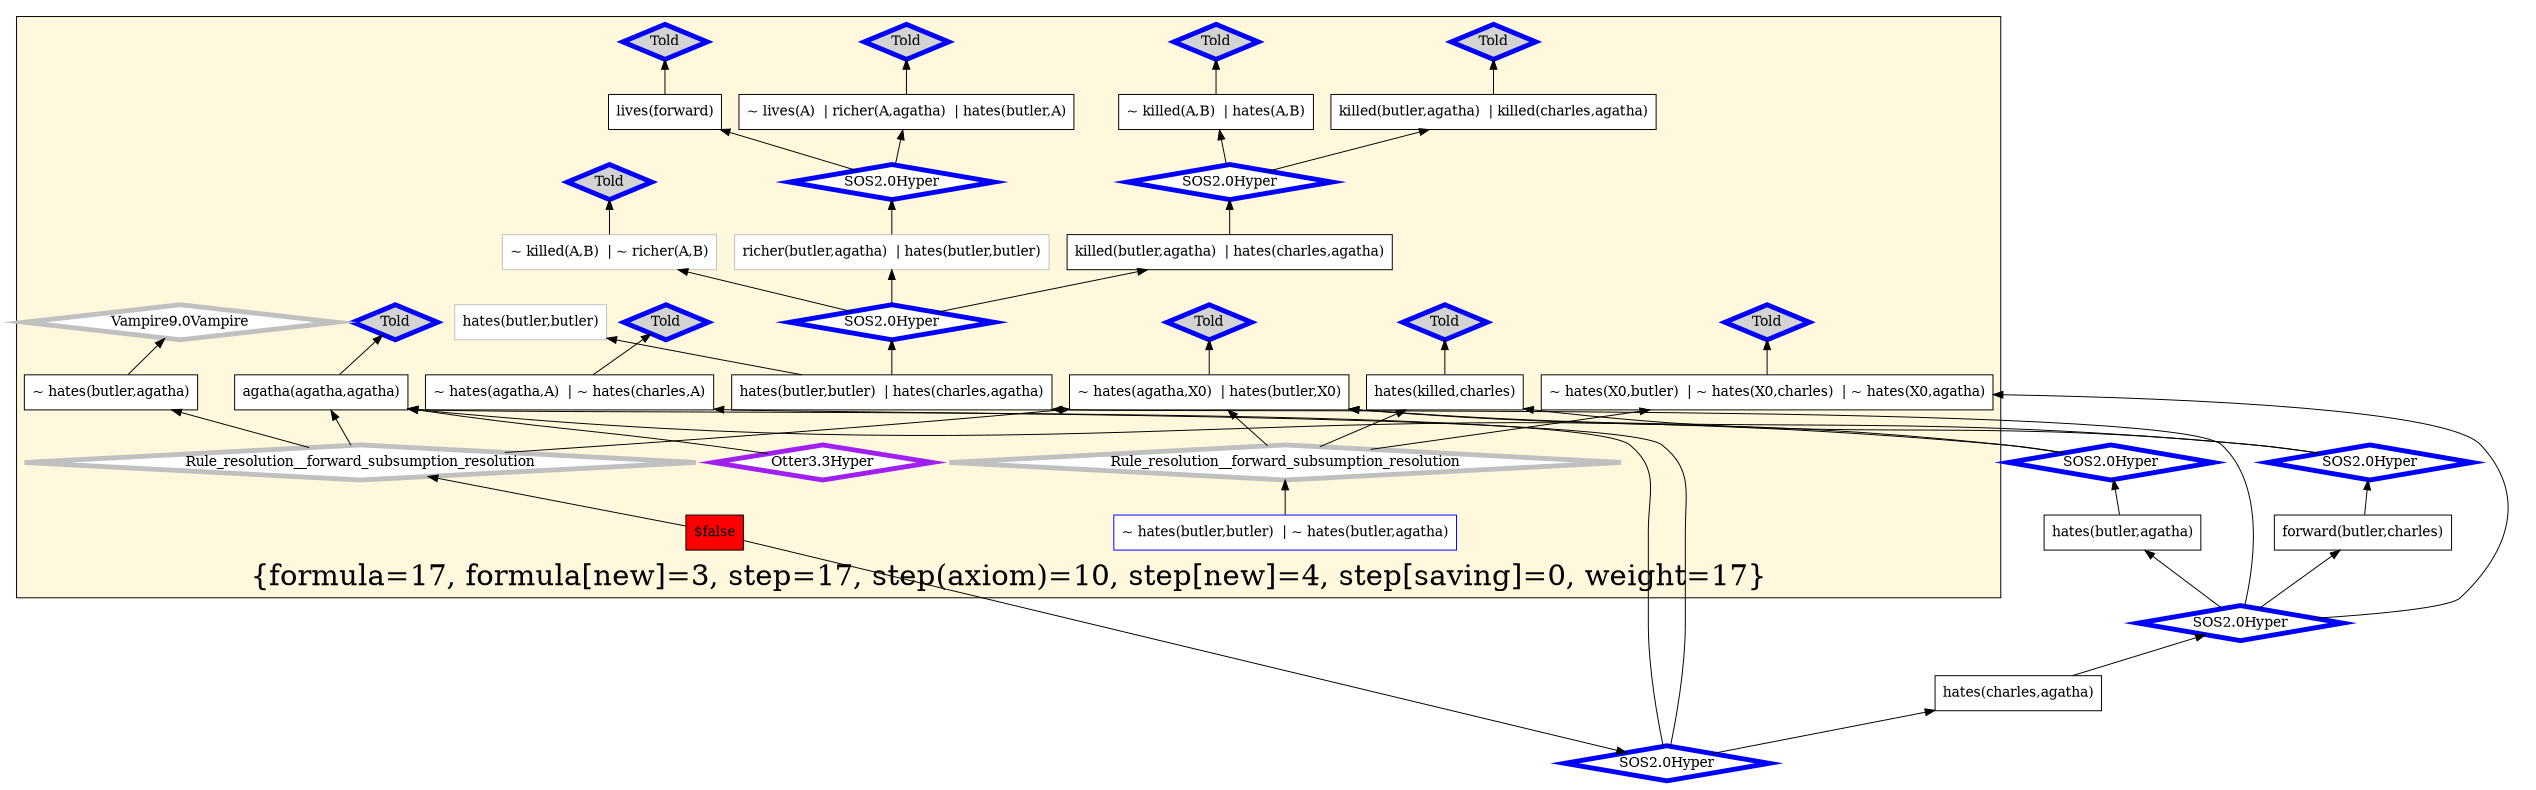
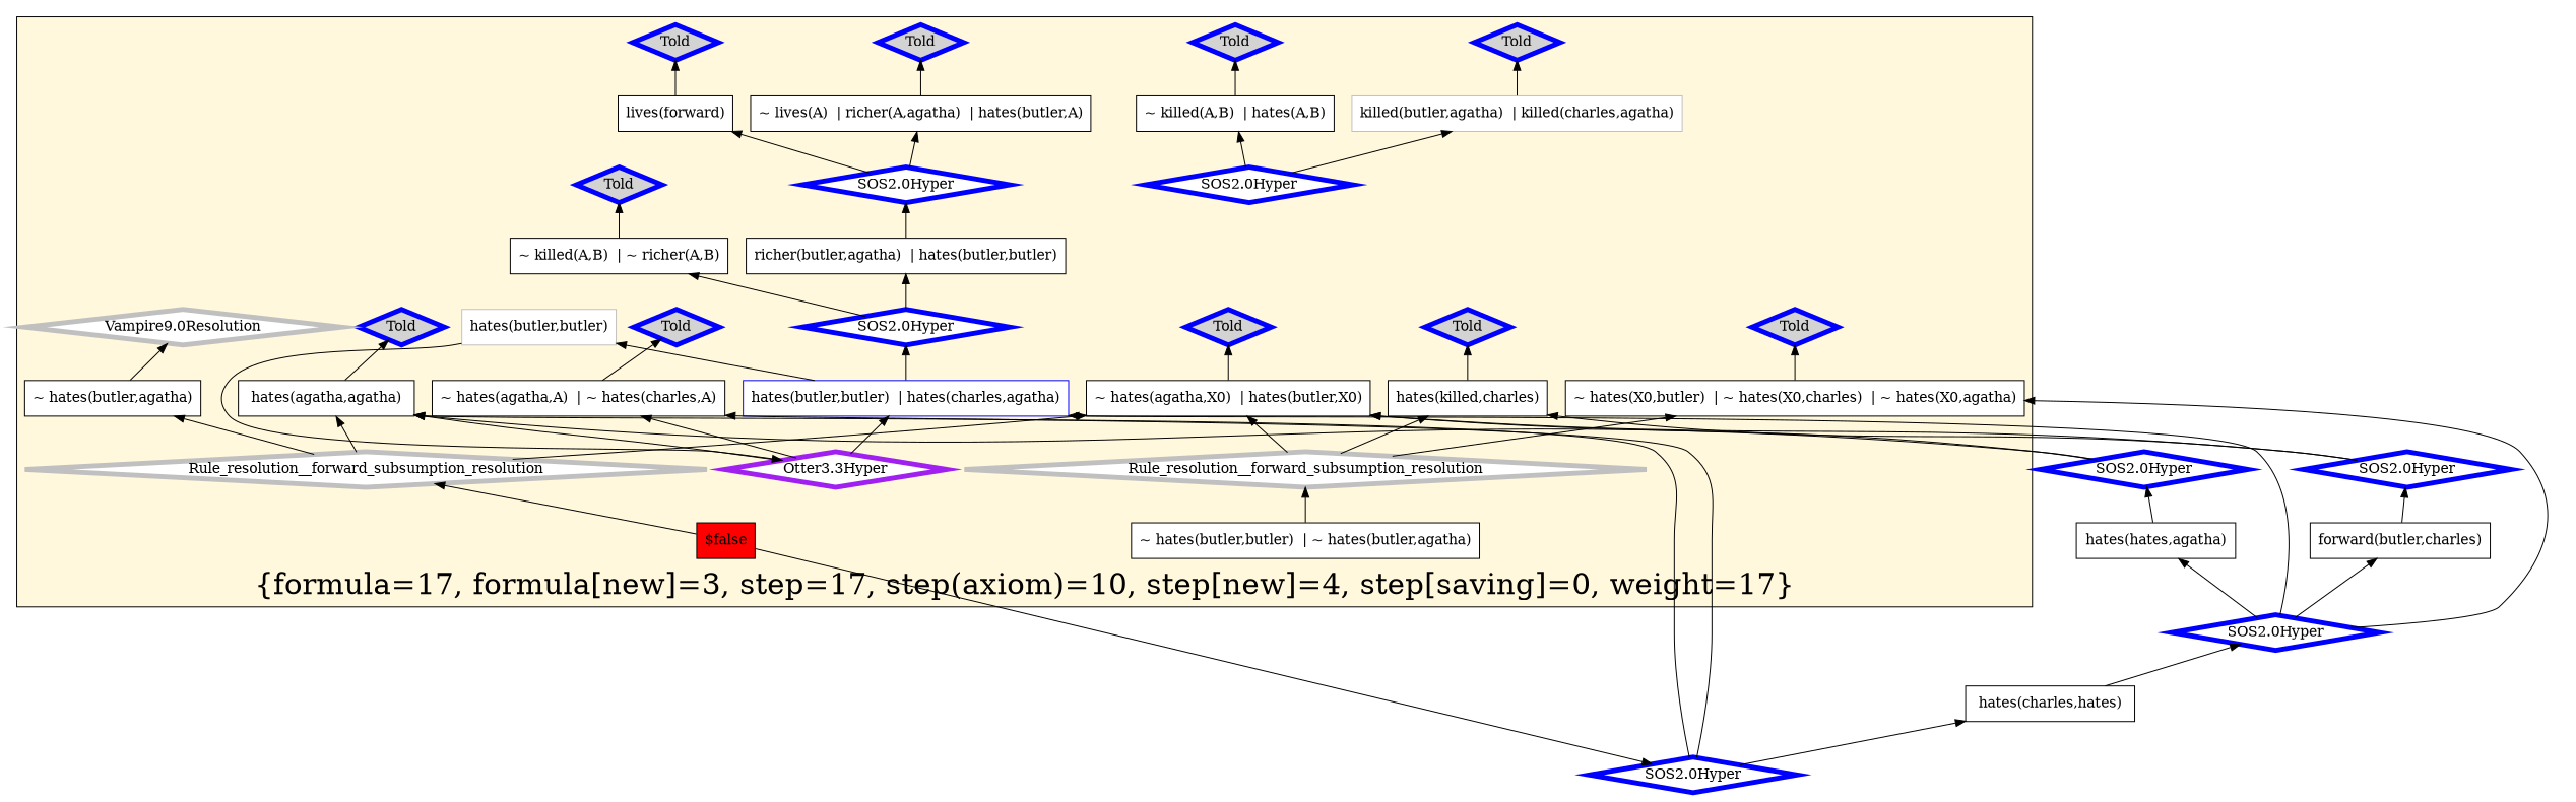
  digraph {
    rankdir=BT
    node [color=black fillcolor=white shape=diamond style=filled penwidth=5]
    n1 [fillcolor=red label="$false" shape=box penwidth=""]
-   n2 [label="agatha(agatha,agatha)" shape=box penwidth=""]
-   n3 [color=blue label="~ hates(butler,butler)  | ~ hates(butler,agatha)" shape=box penwidth=""]
+   n2 [label="hates(agatha,agatha)" shape=box penwidth=""]
+   n3 [label="~ hates(butler,butler)  | ~ hates(butler,agatha)" shape=box penwidth=""]
    n4 [label="~ hates(butler,agatha)" shape=box penwidth=""]
    n5 [label="~ killed(A,B)  | hates(A,B)" shape=box penwidth=""]
-   n6 [color=grey label="~ killed(A,B)  | ~ richer(A,B)" shape=box penwidth=""]
+   n6 [label="~ killed(A,B)  | ~ richer(A,B)" shape=box penwidth=""]
    n7 [label="~ hates(X0,butler)  | ~ hates(X0,charles)  | ~ hates(X0,agatha)" shape=box penwidth=""]
    n8 [label="lives(forward)" shape=box penwidth=""]
    n9 [label="hates(killed,charles)" shape=box penwidth=""]
    n10 [label="~ lives(A)  | richer(A,agatha)  | hates(butler,A)" shape=box penwidth=""]
    n11 [label="~ hates(agatha,X0)  | hates(butler,X0)" shape=box penwidth=""]
    n12 [color=grey label="hates(butler,butler)" shape=box penwidth=""]
-   n13 [color=grey label="richer(butler,agatha)  | hates(butler,butler)" shape=box penwidth=""]
-   n14 [label="killed(butler,agatha)  | killed(charles,agatha)" shape=box penwidth=""]
+   n13 [label="richer(butler,agatha)  | hates(butler,butler)" shape=box penwidth=""]
+   n14 [color=grey label="killed(butler,agatha)  | killed(charles,agatha)" shape=box penwidth=""]
    n15 [label="~ hates(agatha,A)  | ~ hates(charles,A)" shape=box penwidth=""]
-   n16 [label="hates(butler,butler)  | hates(charles,agatha)" shape=box penwidth=""]
-   n17 [label="killed(butler,agatha)  | hates(charles,agatha)" shape=box penwidth=""]
+   n16 [color=blue label="hates(butler,butler)  | hates(charles,agatha)" shape=box penwidth=""]
    n18 [color=blue fillcolor=lightgrey label=Told]
    n19 [color=blue fillcolor=lightgrey label=Told]
    n20 [color=purple label="Otter3.3Hyper"]
    n21 [color=blue fillcolor=lightgrey label=Told]
    n22 [color=grey label=Rule_resolution__forward_subsumption_resolution]
    n23 [color=blue label="SOS2.0Hyper"]
    n24 [color=blue fillcolor=lightgrey label=Told]
-   n25 [color=grey label="Vampire9.0Vampire"]
+   n25 [color=grey label="Vampire9.0Resolution"]
    n26 [color=blue fillcolor=lightgrey label=Told]
    n27 [color=grey label=Rule_resolution__forward_subsumption_resolution]
    n28 [color=blue fillcolor=lightgrey label=Told]
    n29 [color=blue fillcolor=lightgrey label=Told]
    n30 [color=blue fillcolor=lightgrey label=Told]
    n31 [color=blue label="SOS2.0Hyper"]
    n32 [color=blue fillcolor=lightgrey label=Told]
    n33 [color=blue fillcolor=lightgrey label=Told]
    n34 [color=blue label="SOS2.0Hyper"]
    n35 [color=blue label="SOS2.0Hyper"]
-   n36 [label="hates(charles,agatha)" shape=box penwidth=""]
+   n36 [label="hates(charles,hates)" shape=box penwidth=""]
    n37 [color=blue label="SOS2.0Hyper"]
    n38 [label="forward(butler,charles)" shape=box penwidth=""]
-   n39 [label="hates(butler,agatha)" shape=box penwidth=""]
+   n39 [label="hates(hates,agatha)" shape=box penwidth=""]
    n40 [color=blue label="SOS2.0Hyper"]
    n41 [color=blue label="SOS2.0Hyper"]
    subgraph cluster_1 {
      fillcolor=cornsilk
      fontsize=30
      label="{formula=17, formula[new]=3, step=17, step(axiom)=10, step[new]=4, step[saving]=0, weight=17}"
      style=filled
      n1
      n2
      n3
      n4
      n5
      n6
      n7
      n8
      n9
      n10
      n11
      n12
      n13
      n14
      n15
      n16
-     n17
      n18
      n19
      n20
      n21
      n22
      n23
      n24
      n25
      n26
      n27
      n28
      n29
      n30
      n31
      n32
      n33
      n34
    }
    n1 -> n27
    n1 -> n35
    n2 -> n28
    n3 -> n22
    n4 -> n25
    n5 -> n18
    n6 -> n26
    n7 -> n21
    n8 -> n29
    n9 -> n32
    n10 -> n33
    n11 -> n19
+   n12 -> n20
    n13 -> n31
    n14 -> n30
    n15 -> n24
    n16 -> n12
    n16 -> n23
-   n17 -> n34
    n20 -> n2
+   n20 -> n15
+   n20 -> n16
    n22 -> n7
    n22 -> n9
    n22 -> n11
    n23 -> n6
    n23 -> n13
-   n23 -> n17
    n27 -> n2
    n27 -> n4
    n27 -> n11
    n31 -> n8
    n31 -> n10
    n34 -> n5
    n34 -> n14
    n35 -> n2
    n35 -> n15
    n35 -> n36
    n36 -> n37
    n37 -> n7
    n37 -> n16
    n37 -> n38
    n37 -> n39
    n38 -> n40
    n39 -> n41
    n40 -> n9
    n40 -> n11
    n41 -> n2
    n41 -> n11
  }
